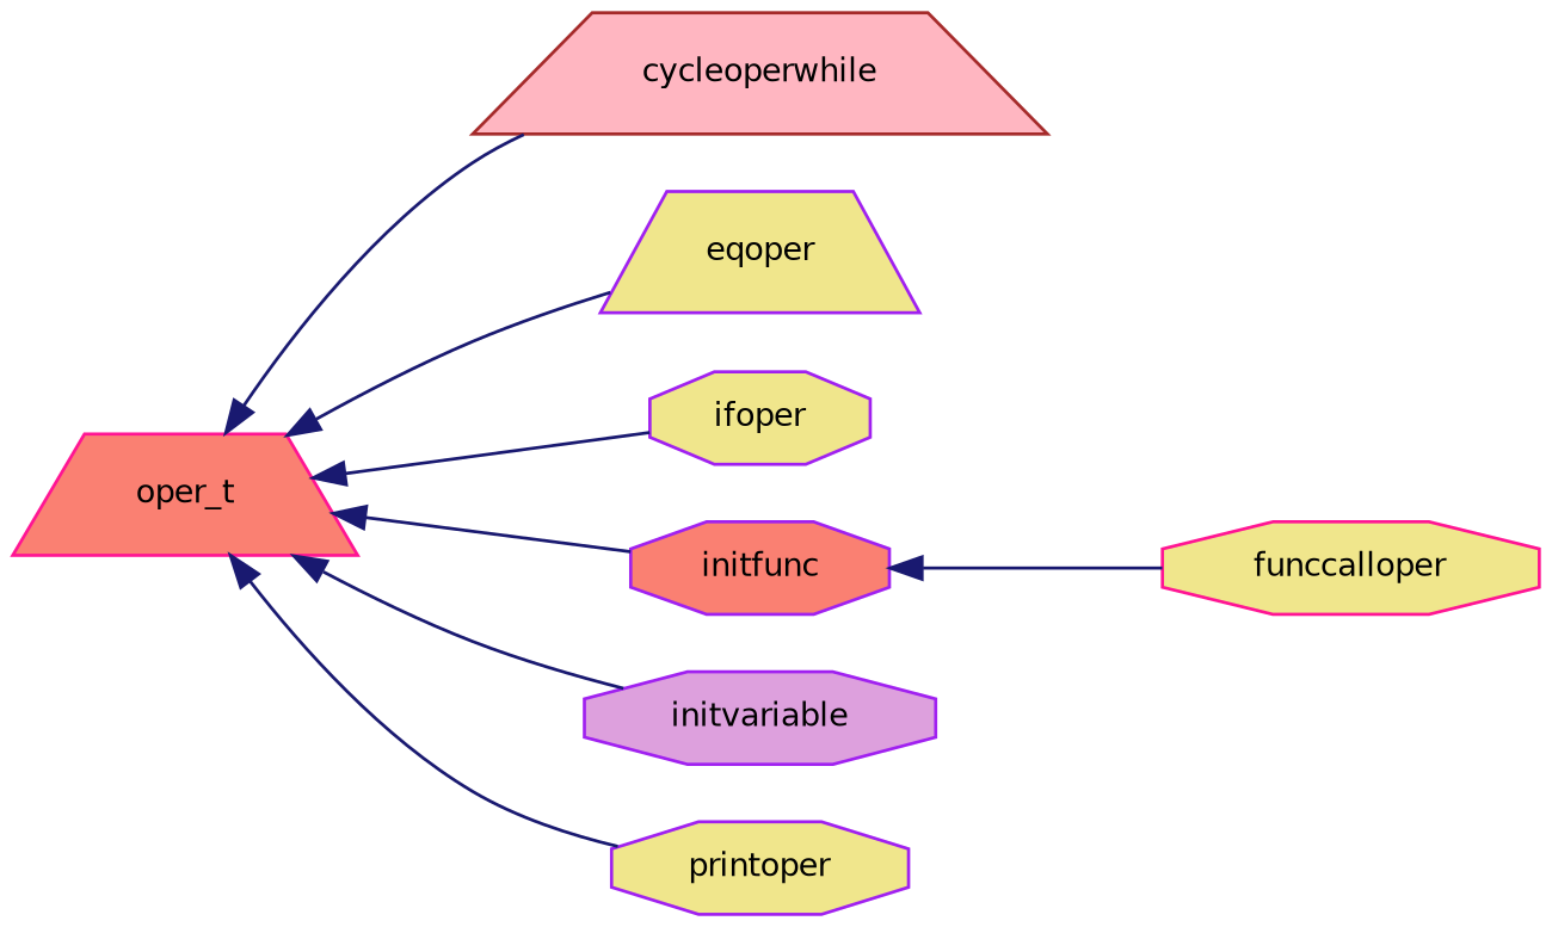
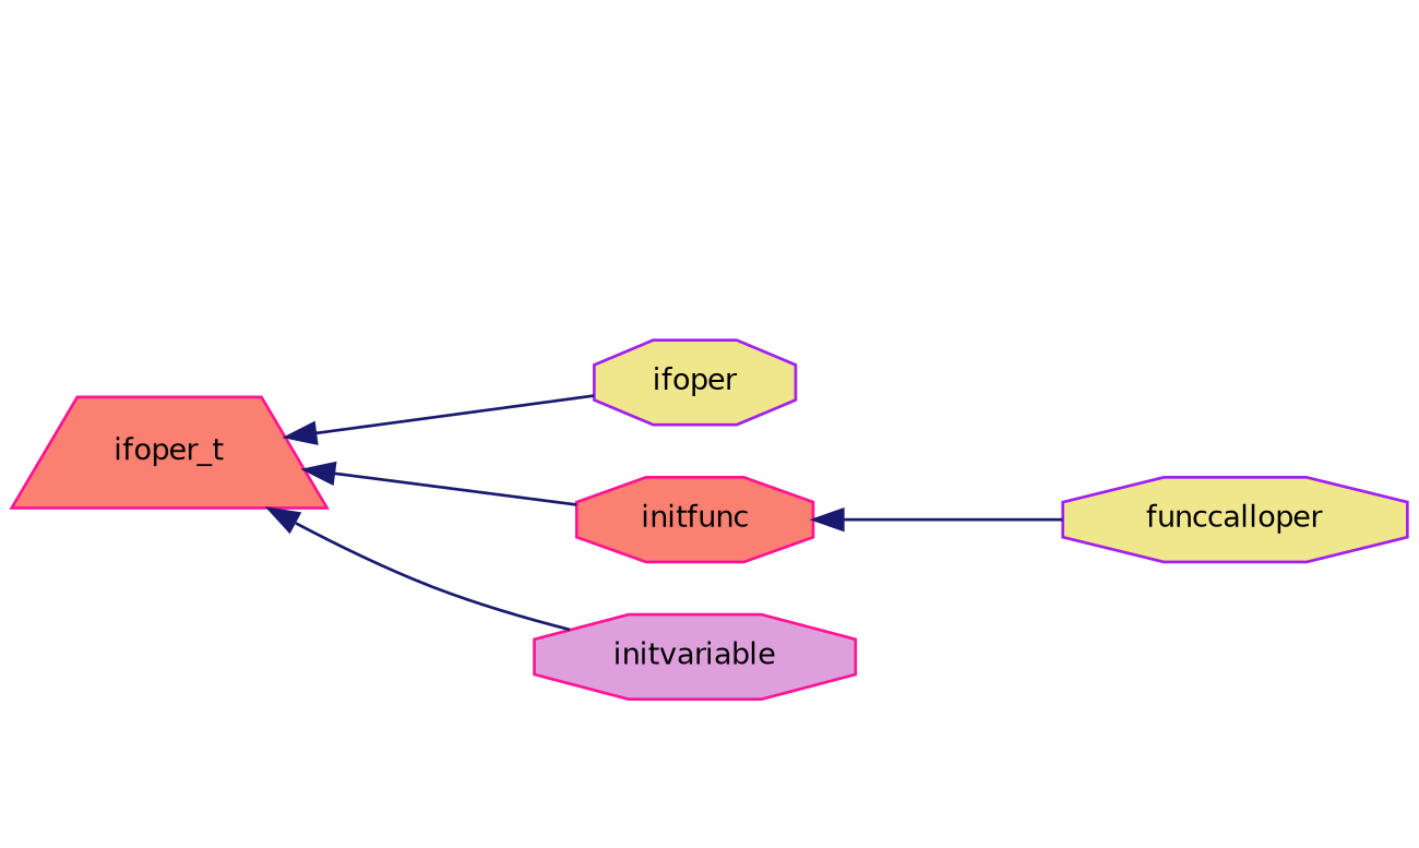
  digraph {
    fontname="DejaVu Sans"
    rankdir=LR
    node [color=purple fillcolor=khaki fontname="DejaVu Sans" fontsize=10 shape=octagon style=filled]
    edge [color=midnightblue dir=back fontname="DejaVu Sans" fontsize=10 labelfontname=Helvetica labelfontsize=10 style=solid]
-   n1 [color=deeppink fillcolor=salmon fontcolor=black height=0.2 label=oper_t shape=trapezium width=0.4]
-   n2 [color=brown fillcolor=lightpink height=0.2 label=cycleoperwhile shape=trapezium width=0.4]
-   n3 [height=0.2 label=eqoper shape=trapezium width=0.4]
+   n1 [color=deeppink fillcolor=salmon fontcolor=black height=0.2 label=ifoper_t shape=trapezium width=0.4]
    n4 [height=0.2 label=ifoper width=0.4]
-   n5 [fillcolor=salmon height=0.2 label=initfunc width=0.4]
-   n6 [fillcolor=plum height=0.2 label=initvariable width=0.4]
-   n7 [height=0.2 label=printoper width=0.4]
-   n8 [color=deeppink height=0.2 label=funccalloper width=0.4]
-   n1 -> n2
-   n1 -> n3
+   n5 [color=deeppink fillcolor=salmon height=0.2 label=initfunc width=0.4]
+   n6 [color=deeppink fillcolor=plum height=0.2 label=initvariable width=0.4]
+   n8 [height=0.2 label=funccalloper width=0.4]
    n1 -> n4
    n1 -> n5
    n1 -> n6
-   n1 -> n7
    n5 -> n8
  }
